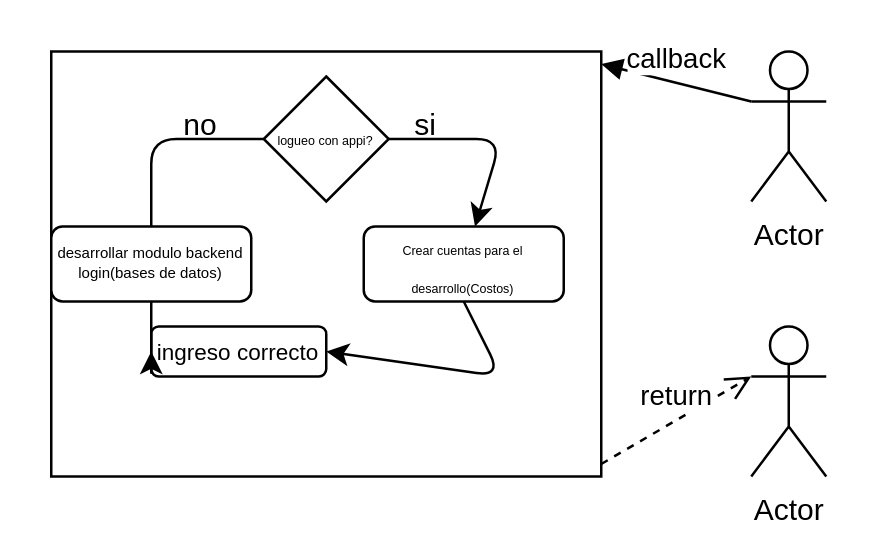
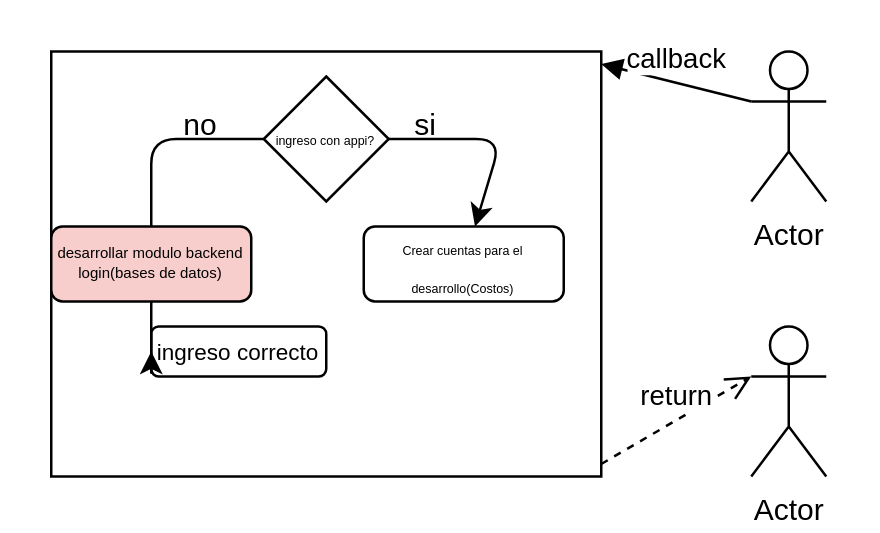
  <mxCell id="0" />
  <mxCell id="1" parent="0" />
  <mxCell id="2" value="" style="html=1;points=[[0,0,0,0,5],[0,1,0,0,-5],[1,0,0,0,5],[1,1,0,0,-5]];perimeter=orthogonalPerimeter;outlineConnect=0;targetShapes=umlLifeline;portConstraint=eastwest;newEdgeStyle={&quot;curved&quot;:0,&quot;rounded&quot;:0};" vertex="1" parent="1"><mxGeometry x="20" y="20" width="220" height="170" as="geometry" /></mxCell>
  <mxCell id="3" value="callback" style="html=1;verticalAlign=bottom;endArrow=block;curved=0;rounded=0;entryX=1;entryY=0;entryDx=0;entryDy=5;exitX=0;exitY=0.333;exitDx=0;exitDy=0;exitPerimeter=0;" edge="1" target="2" parent="1" source="6"><mxGeometry relative="1" as="geometry"><mxPoint x="260" y="25" as="sourcePoint" /></mxGeometry></mxCell>
  <mxCell id="4" value="return" style="html=1;verticalAlign=bottom;endArrow=open;dashed=1;endSize=8;curved=0;rounded=0;exitX=1;exitY=1;exitDx=0;exitDy=-5;entryX=0;entryY=0.333;entryDx=0;entryDy=0;entryPerimeter=0;" edge="1" source="2" parent="1" target="5"><mxGeometry relative="1" as="geometry"><mxPoint x="240" y="190" as="targetPoint" /></mxGeometry></mxCell>
  <mxCell id="5" value="Actor" style="shape=umlActor;verticalLabelPosition=bottom;verticalAlign=top;html=1;" vertex="1" parent="1"><mxGeometry x="300" y="130" width="30" height="60" as="geometry" /></mxCell>
  <mxCell id="6" value="Actor" style="shape=umlActor;verticalLabelPosition=bottom;verticalAlign=top;html=1;" vertex="1" parent="1"><mxGeometry x="300" y="20" width="30" height="60" as="geometry" /></mxCell>
- <mxCell id="7" value="logueo con appi?" style="rhombus;whiteSpace=wrap;html=1;fontSize=5;" vertex="1" parent="1"><mxGeometry x="105" y="30" width="50" height="50" as="geometry" /></mxCell>
+ <mxCell id="7" value="ingreso con appi?" style="rhombus;whiteSpace=wrap;html=1;fontSize=5;" vertex="1" parent="1"><mxGeometry x="105" y="30" width="50" height="50" as="geometry" /></mxCell>
  <mxCell id="8" value="" style="endArrow=classic;html=1;exitX=1;exitY=0.5;exitDx=0;exitDy=0;" edge="1" parent="1" source="7" target="9"><mxGeometry width="50" height="50" relative="1" as="geometry"><mxPoint x="250" y="120" as="sourcePoint" /><mxPoint x="250" y="120" as="targetPoint" /><Array as="points"><mxPoint x="200" y="55" /></Array></mxGeometry></mxCell>
  <mxCell id="9" value="&lt;font style=&quot;font-size: 5px;&quot;&gt;Crear cuentas para el desarrollo(Costos)&lt;/font&gt;" style="rounded=1;whiteSpace=wrap;html=1;" vertex="1" parent="1"><mxGeometry x="145" y="90" width="80" height="30" as="geometry" /></mxCell>
  <mxCell id="10" value="si" style="text;html=1;align=center;verticalAlign=middle;whiteSpace=wrap;rounded=0;" vertex="1" parent="1"><mxGeometry x="140" y="35" width="60" height="30" as="geometry" /></mxCell>
  <mxCell id="11" value="no" style="text;html=1;align=center;verticalAlign=middle;whiteSpace=wrap;rounded=0;" vertex="1" parent="1"><mxGeometry x="50" y="35" width="60" height="30" as="geometry" /></mxCell>
- <mxCell id="12" value="desarrollar modulo backend login(bases de datos)" style="rounded=1;whiteSpace=wrap;html=1;fontSize=6;" vertex="1" parent="1"><mxGeometry x="20" y="90" width="80" height="30" as="geometry" /></mxCell>
+ <mxCell id="12" value="desarrollar modulo backend login(bases de datos)" style="rounded=1;whiteSpace=wrap;html=1;fontSize=6;fillColor=#f8cecc;" vertex="1" parent="1"><mxGeometry x="20" y="90" width="80" height="30" as="geometry" /></mxCell>
  <mxCell id="13" value="" style="endArrow=none;html=1;exitX=0;exitY=0.5;exitDx=0;exitDy=0;entryX=0.5;entryY=0;entryDx=0;entryDy=0;" edge="1" parent="1" source="7" target="12"><mxGeometry width="50" height="50" relative="1" as="geometry"><mxPoint x="100" y="120" as="sourcePoint" /><mxPoint x="150" y="70" as="targetPoint" /><Array as="points"><mxPoint x="60" y="55" /></Array></mxGeometry></mxCell>
  <mxCell id="14" value="&lt;font style=&quot;font-size: 9px;&quot;&gt;ingreso correcto&lt;/font&gt;" style="rounded=1;whiteSpace=wrap;html=1;" vertex="1" parent="1"><mxGeometry x="60" y="130" width="70" height="20" as="geometry" /></mxCell>
  <mxCell id="15" value="" style="endArrow=classic;html=1;entryX=0;entryY=0.5;entryDx=0;entryDy=0;" edge="1" parent="1" target="14"><mxGeometry width="50" height="50" relative="1" as="geometry"><mxPoint x="60" y="120" as="sourcePoint" /><mxPoint x="150" y="70" as="targetPoint" /><Array as="points"><mxPoint x="60" y="150" /></Array></mxGeometry></mxCell>
- <mxCell id="16" value="" style="endArrow=classic;html=1;exitX=0.5;exitY=1;exitDx=0;exitDy=0;entryX=1;entryY=0.5;entryDx=0;entryDy=0;" edge="1" parent="1" source="9" target="14"><mxGeometry width="50" height="50" relative="1" as="geometry"><mxPoint x="100" y="120" as="sourcePoint" /><mxPoint x="150" y="70" as="targetPoint" /><Array as="points"><mxPoint x="200" y="150" /></Array></mxGeometry></mxCell>
